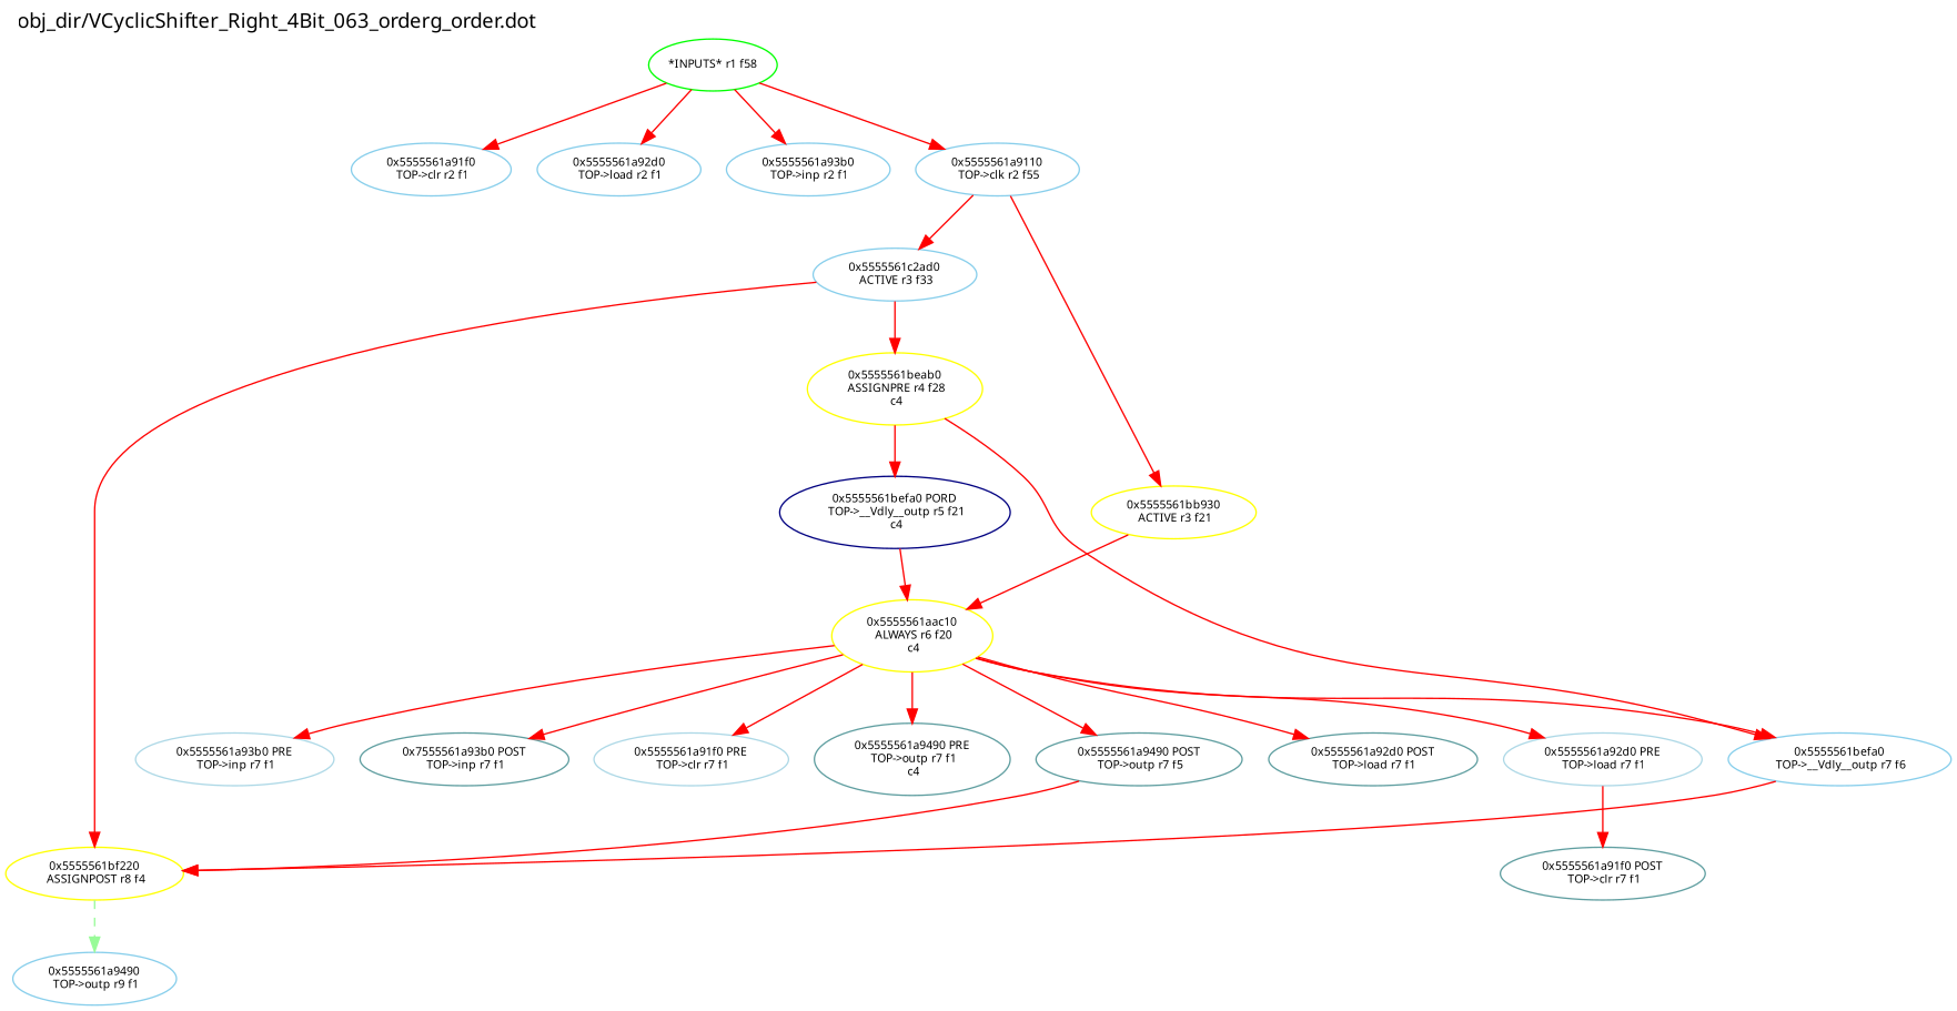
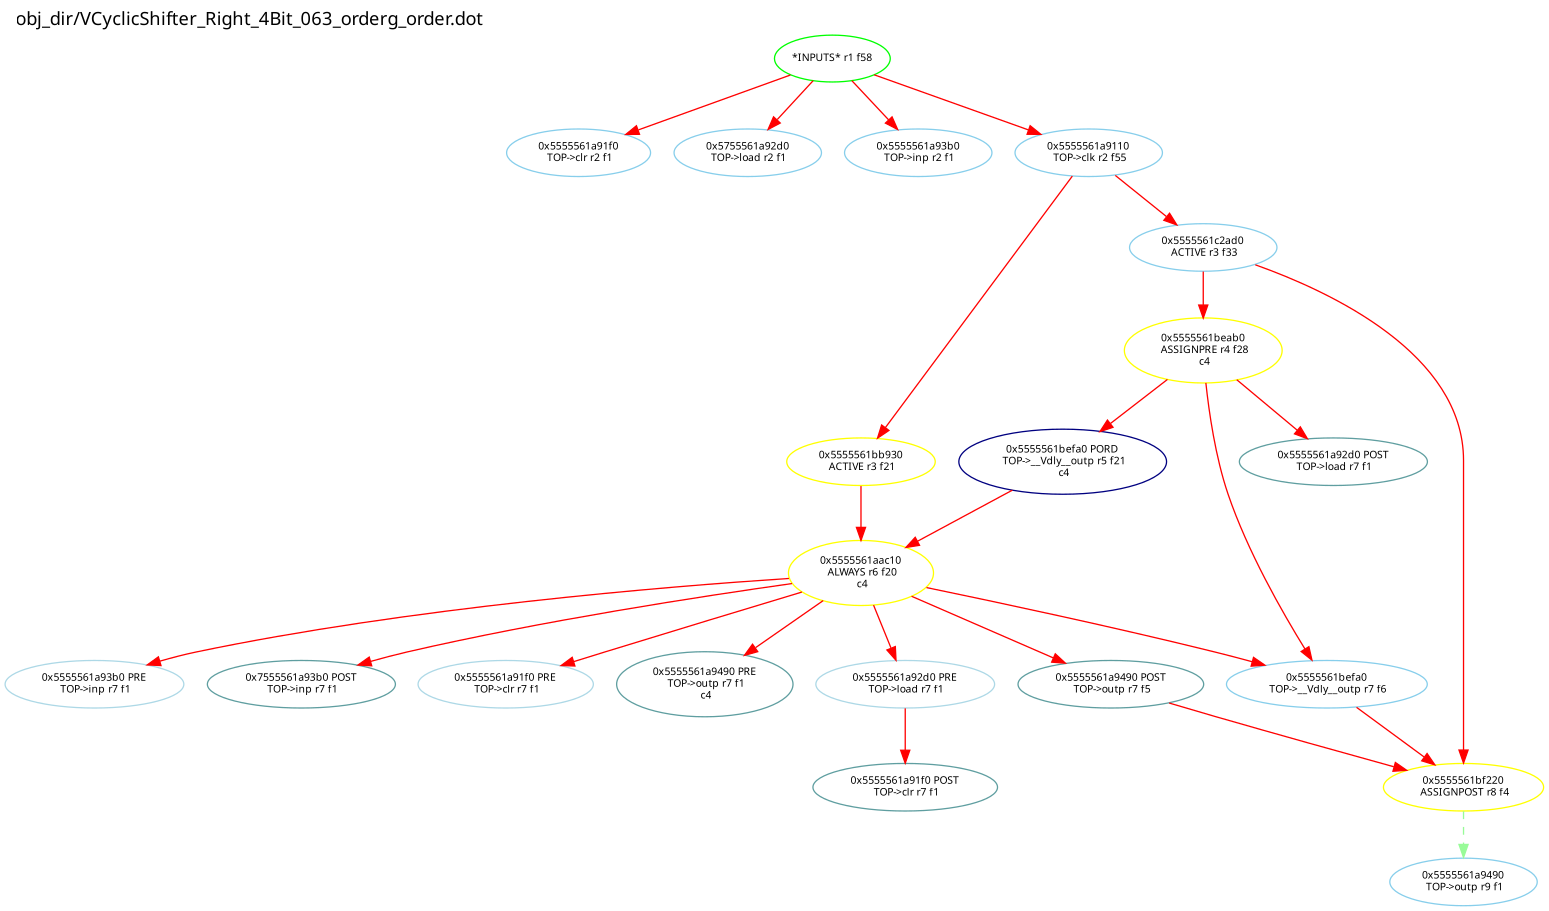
  digraph {
    fontname="Noto Sans"
    label="obj_dir/VCyclicShifter_Right_4Bit_063_orderg_order.dot"
    labeljust=l
    labelloc=t
    rankdir=TB
    node [color=skyblue fontname="Noto Sans" fontsize=8]
    edge [color=red fontname="Noto Sans" fontsize=8 weight=32]
    n1 [color=green label="*INPUTS* r1 f58"]
    n2 [label="0x5555561a91f0\n TOP->clr r2 f1"]
-   n3 [label="0x5555561a92d0\n TOP->load r2 f1"]
+   n3 [label="0x5755561a92d0\n TOP->load r2 f1"]
    n4 [label="0x5555561a93b0\n TOP->inp r2 f1"]
    n5 [label="0x5555561a9110\n TOP->clk r2 f55"]
    n6 [color=yellow label="0x5555561bb930\n ACTIVE r3 f21"]
    n7 [label="0x5555561c2ad0\n ACTIVE r3 f33"]
    n8 [color=yellow label="0x5555561aac10\n ALWAYS r6 f20\n c4"]
    n9 [color=yellow label="0x5555561beab0\n ASSIGNPRE r4 f28\n c4"]
    n10 [color=yellow label="0x5555561bf220\n ASSIGNPOST r8 f4"]
    n11 [label="0x5555561befa0\n TOP->__Vdly__outp r7 f6"]
    n12 [color=lightblue label="0x5555561a92d0 PRE\n TOP->load r7 f1"]
    n13 [color=CadetBlue label="0x5555561a92d0 POST\n TOP->load r7 f1"]
    n14 [color=lightblue label="0x5555561a93b0 PRE\n TOP->inp r7 f1"]
    n15 [color=CadetBlue label="0x7555561a93b0 POST\n TOP->inp r7 f1"]
    n16 [color=lightblue label="0x5555561a91f0 PRE\n TOP->clr r7 f1"]
    n17 [color=CadetBlue label="0x5555561a9490 PRE\n TOP->outp r7 f1\n c4"]
    n18 [color=CadetBlue label="0x5555561a9490 POST\n TOP->outp r7 f5"]
    n19 [color=NavyBlue label="0x5555561befa0 PORD\n TOP->__Vdly__outp r5 f21\n c4"]
    n20 [label="0x5555561a9490\n TOP->outp r9 f1"]
    n21 [color=CadetBlue label="0x5555561a91f0 POST\n TOP->clr r7 f1"]
    n1 -> n2 [weight=1]
    n1 -> n3 [weight=1]
    n1 -> n4 [weight=1]
    n1 -> n5 [weight=1]
    n5 -> n6 [weight=8]
    n5 -> n7 [weight=8]
    n6 -> n8
    n7 -> n9
    n7 -> n10
    n8 -> n11
    n8 -> n12
-   n8 -> n13 [weight=2]
+   n9 -> n13 [weight=2]
    n8 -> n14
    n8 -> n15 [weight=2]
    n8 -> n16
    n8 -> n17
    n8 -> n18 [weight=2]
    n9 -> n11
    n9 -> n19
    n10 -> n20 [color=PaleGreen style=dashed weight=1]
    n11 -> n10 [weight=8]
    n12 -> n21 [weight=2]
    n18 -> n10 [weight=2]
    n19 -> n8
  }
